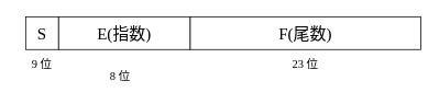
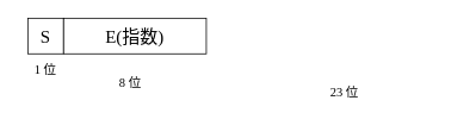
  <mxCell id="0" />
  <mxCell id="1" parent="0" />
  <mxCell id="2" value="S" style="rounded=0;whiteSpace=wrap;html=1;fontSize=20;fontFamily=JetBrains Mono;" parent="1" vertex="1"><mxGeometry x="30" y="20" width="40" height="40" as="geometry" /></mxCell>
  <mxCell id="3" value="E(&lt;font face=&quot;思源黑体&quot;&gt;指数&lt;/font&gt;)" style="rounded=0;whiteSpace=wrap;html=1;fontSize=20;fontFamily=JetBrains Mono;" parent="1" vertex="1"><mxGeometry x="70" y="20" width="160" height="40" as="geometry" /></mxCell>
- <mxCell id="4" value="F(&lt;font face=&quot;思源黑体&quot;&gt;尾数&lt;/font&gt;)" style="rounded=0;whiteSpace=wrap;html=1;fontSize=20;fontFamily=JetBrains Mono;" parent="1" vertex="1"><mxGeometry x="230" y="20" width="280" height="40" as="geometry" /></mxCell>
- <mxCell id="5" value="&lt;font style=&quot;font-size: 14px;&quot;&gt;9 位&lt;/font&gt;" style="text;html=1;strokeColor=none;fillColor=none;align=center;verticalAlign=middle;whiteSpace=wrap;rounded=0;fontSize=20;fontFamily=思源黑体;" parent="1" vertex="1"><mxGeometry x="20" y="60" width="60" height="30" as="geometry" /></mxCell>
+ <mxCell id="5" value="&lt;font style=&quot;font-size: 14px;&quot;&gt;1 位&lt;/font&gt;" style="text;html=1;strokeColor=none;fillColor=none;align=center;verticalAlign=middle;whiteSpace=wrap;rounded=0;fontSize=20;fontFamily=思源黑体;" parent="1" vertex="1"><mxGeometry x="20" y="60" width="60" height="30" as="geometry" /></mxCell>
  <mxCell id="6" value="&lt;font style=&quot;font-size: 14px;&quot;&gt;8 位&lt;/font&gt;" style="text;html=1;strokeColor=none;fillColor=none;align=center;verticalAlign=middle;whiteSpace=wrap;rounded=0;fontSize=20;fontFamily=思源黑体;" parent="1" vertex="1"><mxGeometry x="115" y="75" width="60" height="30" as="geometry" /></mxCell>
- <mxCell id="7" value="&lt;font style=&quot;font-size: 14px;&quot;&gt;23 位&lt;/font&gt;" style="text;html=1;strokeColor=none;fillColor=none;align=center;verticalAlign=middle;whiteSpace=wrap;rounded=0;fontSize=20;fontFamily=思源黑体;" parent="1" vertex="1"><mxGeometry x="340" y="60" width="60" height="30" as="geometry" /></mxCell>
+ <mxCell id="7" value="&lt;font style=&quot;font-size: 14px;&quot;&gt;23 位&lt;/font&gt;" style="text;html=1;strokeColor=none;fillColor=none;align=center;verticalAlign=middle;whiteSpace=wrap;rounded=0;fontSize=20;fontFamily=思源黑体;" parent="1" vertex="1"><mxGeometry x="355" y="85" width="60" height="30" as="geometry" /></mxCell>
